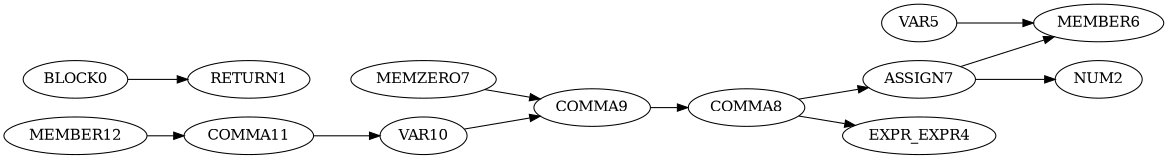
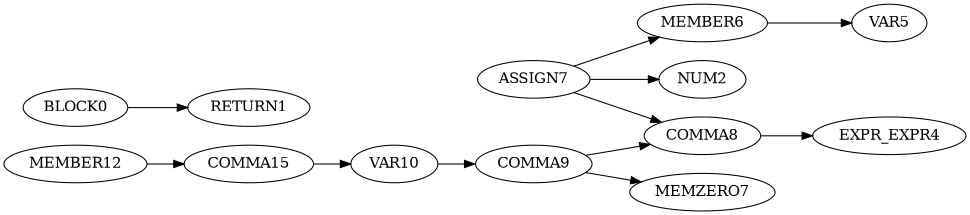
  digraph {
    rankdir=LR
    MEMBER6
    VAR5
    ASSIGN7
    NUM2
    COMMA8
    n6 [label=EXPR_EXPR4]
    COMMA9
    n8 [label=MEMZERO7]
-   COMMA11
+   COMMA11 [label=COMMA15]
    VAR10
    MEMBER12
    BLOCK0
    RETURN1
-   VAR5 -> MEMBER6
+   MEMBER6 -> VAR5
    ASSIGN7 -> MEMBER6
    ASSIGN7 -> NUM2
-   COMMA8 -> ASSIGN7
+   ASSIGN7 -> COMMA8
    COMMA8 -> n6
    COMMA9 -> COMMA8
-   n8 -> COMMA9
+   COMMA9 -> n8
    COMMA11 -> VAR10
    VAR10 -> COMMA9
    MEMBER12 -> COMMA11
    BLOCK0 -> RETURN1
  }
